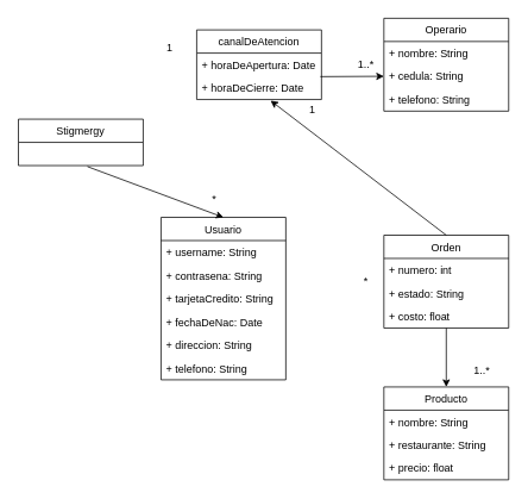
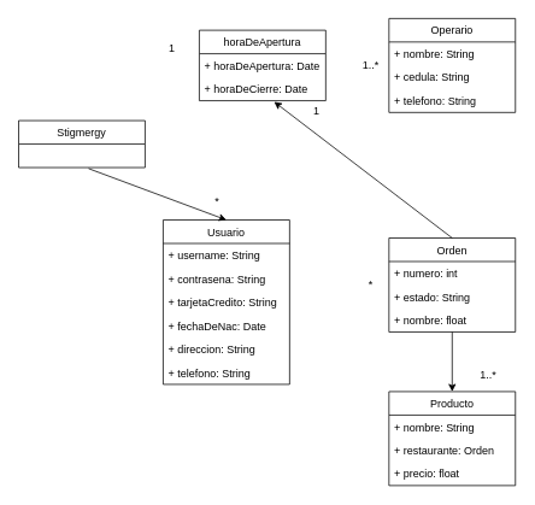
  <mxCell id="0" />
  <mxCell id="1" parent="0" />
  <mxCell id="2" value="Usuario" style="swimlane;fontStyle=0;childLayout=stackLayout;horizontal=1;startSize=26;fillColor=none;horizontalStack=0;resizeParent=1;resizeParentMax=0;resizeLast=0;collapsible=1;marginBottom=0;" vertex="1" parent="1"><mxGeometry x="180" y="243" width="140" height="182" as="geometry" /></mxCell>
  <mxCell id="3" value="+ username: String" style="text;strokeColor=none;fillColor=none;align=left;verticalAlign=top;spacingLeft=4;spacingRight=4;overflow=hidden;rotatable=0;points=[[0,0.5],[1,0.5]];portConstraint=eastwest;" vertex="1" parent="2"><mxGeometry y="26" width="140" height="26" as="geometry" /></mxCell>
  <mxCell id="4" value="+ contrasena: String" style="text;strokeColor=none;fillColor=none;align=left;verticalAlign=top;spacingLeft=4;spacingRight=4;overflow=hidden;rotatable=0;points=[[0,0.5],[1,0.5]];portConstraint=eastwest;" vertex="1" parent="2"><mxGeometry y="52" width="140" height="26" as="geometry" /></mxCell>
  <mxCell id="5" value="+ tarjetaCredito: String" style="text;strokeColor=none;fillColor=none;align=left;verticalAlign=top;spacingLeft=4;spacingRight=4;overflow=hidden;rotatable=0;points=[[0,0.5],[1,0.5]];portConstraint=eastwest;" vertex="1" parent="2"><mxGeometry y="78" width="140" height="26" as="geometry" /></mxCell>
  <mxCell id="6" value="+ fechaDeNac: Date" style="text;strokeColor=none;fillColor=none;align=left;verticalAlign=top;spacingLeft=4;spacingRight=4;overflow=hidden;rotatable=0;points=[[0,0.5],[1,0.5]];portConstraint=eastwest;" vertex="1" parent="2"><mxGeometry y="104" width="140" height="26" as="geometry" /></mxCell>
  <mxCell id="7" value="+ direccion: String" style="text;strokeColor=none;fillColor=none;align=left;verticalAlign=top;spacingLeft=4;spacingRight=4;overflow=hidden;rotatable=0;points=[[0,0.5],[1,0.5]];portConstraint=eastwest;" vertex="1" parent="2"><mxGeometry y="130" width="140" height="26" as="geometry" /></mxCell>
  <mxCell id="8" value="+ telefono: String" style="text;strokeColor=none;fillColor=none;align=left;verticalAlign=top;spacingLeft=4;spacingRight=4;overflow=hidden;rotatable=0;points=[[0,0.5],[1,0.5]];portConstraint=eastwest;" vertex="1" parent="2"><mxGeometry y="156" width="140" height="26" as="geometry" /></mxCell>
  <mxCell id="9" value="Stigmergy" style="swimlane;fontStyle=0;childLayout=stackLayout;horizontal=1;startSize=26;fillColor=none;horizontalStack=0;resizeParent=1;resizeParentMax=0;resizeLast=0;collapsible=1;marginBottom=0;" vertex="1" parent="1"><mxGeometry x="20" y="133" width="140" height="52" as="geometry" /></mxCell>
- <mxCell id="10" value="canalDeAtencion" style="swimlane;fontStyle=0;childLayout=stackLayout;horizontal=1;startSize=26;fillColor=none;horizontalStack=0;resizeParent=1;resizeParentMax=0;resizeLast=0;collapsible=1;marginBottom=0;" vertex="1" parent="1"><mxGeometry x="220" y="33" width="140" height="78" as="geometry" /></mxCell>
+ <mxCell id="10" value="horaDeApertura" style="swimlane;fontStyle=0;childLayout=stackLayout;horizontal=1;startSize=26;fillColor=none;horizontalStack=0;resizeParent=1;resizeParentMax=0;resizeLast=0;collapsible=1;marginBottom=0;" vertex="1" parent="1"><mxGeometry x="220" y="33" width="140" height="78" as="geometry" /></mxCell>
  <mxCell id="11" value="+ horaDeApertura: Date" style="text;strokeColor=none;fillColor=none;align=left;verticalAlign=top;spacingLeft=4;spacingRight=4;overflow=hidden;rotatable=0;points=[[0,0.5],[1,0.5]];portConstraint=eastwest;" vertex="1" parent="10"><mxGeometry y="26" width="140" height="26" as="geometry" /></mxCell>
  <mxCell id="12" value="+ horaDeCierre: Date" style="text;strokeColor=none;fillColor=none;align=left;verticalAlign=top;spacingLeft=4;spacingRight=4;overflow=hidden;rotatable=0;points=[[0,0.5],[1,0.5]];portConstraint=eastwest;" vertex="1" parent="10"><mxGeometry y="52" width="140" height="26" as="geometry" /></mxCell>
  <mxCell id="13" value="Operario" style="swimlane;fontStyle=0;childLayout=stackLayout;horizontal=1;startSize=26;fillColor=none;horizontalStack=0;resizeParent=1;resizeParentMax=0;resizeLast=0;collapsible=1;marginBottom=0;" vertex="1" parent="1"><mxGeometry x="430" y="20" width="140" height="104" as="geometry" /></mxCell>
  <mxCell id="14" value="+ nombre: String" style="text;strokeColor=none;fillColor=none;align=left;verticalAlign=top;spacingLeft=4;spacingRight=4;overflow=hidden;rotatable=0;points=[[0,0.5],[1,0.5]];portConstraint=eastwest;" vertex="1" parent="13"><mxGeometry y="26" width="140" height="26" as="geometry" /></mxCell>
  <mxCell id="15" value="+ cedula: String" style="text;strokeColor=none;fillColor=none;align=left;verticalAlign=top;spacingLeft=4;spacingRight=4;overflow=hidden;rotatable=0;points=[[0,0.5],[1,0.5]];portConstraint=eastwest;" vertex="1" parent="13"><mxGeometry y="52" width="140" height="26" as="geometry" /></mxCell>
  <mxCell id="16" value="+ telefono: String" style="text;strokeColor=none;fillColor=none;align=left;verticalAlign=top;spacingLeft=4;spacingRight=4;overflow=hidden;rotatable=0;points=[[0,0.5],[1,0.5]];portConstraint=eastwest;" vertex="1" parent="13"><mxGeometry y="78" width="140" height="26" as="geometry" /></mxCell>
  <mxCell id="17" value="Orden" style="swimlane;fontStyle=0;childLayout=stackLayout;horizontal=1;startSize=26;fillColor=none;horizontalStack=0;resizeParent=1;resizeParentMax=0;resizeLast=0;collapsible=1;marginBottom=0;" vertex="1" parent="1"><mxGeometry x="430" y="263" width="140" height="104" as="geometry" /></mxCell>
  <mxCell id="18" value="+ numero: int" style="text;strokeColor=none;fillColor=none;align=left;verticalAlign=top;spacingLeft=4;spacingRight=4;overflow=hidden;rotatable=0;points=[[0,0.5],[1,0.5]];portConstraint=eastwest;" vertex="1" parent="17"><mxGeometry y="26" width="140" height="26" as="geometry" /></mxCell>
  <mxCell id="19" value="+ estado: String" style="text;strokeColor=none;fillColor=none;align=left;verticalAlign=top;spacingLeft=4;spacingRight=4;overflow=hidden;rotatable=0;points=[[0,0.5],[1,0.5]];portConstraint=eastwest;" vertex="1" parent="17"><mxGeometry y="52" width="140" height="26" as="geometry" /></mxCell>
- <mxCell id="20" value="+ costo: float" style="text;strokeColor=none;fillColor=none;align=left;verticalAlign=top;spacingLeft=4;spacingRight=4;overflow=hidden;rotatable=0;points=[[0,0.5],[1,0.5]];portConstraint=eastwest;" vertex="1" parent="17"><mxGeometry y="78" width="140" height="26" as="geometry" /></mxCell>
+ <mxCell id="20" value="+ nombre: float" style="text;strokeColor=none;fillColor=none;align=left;verticalAlign=top;spacingLeft=4;spacingRight=4;overflow=hidden;rotatable=0;points=[[0,0.5],[1,0.5]];portConstraint=eastwest;" vertex="1" parent="17"><mxGeometry y="78" width="140" height="26" as="geometry" /></mxCell>
  <mxCell id="21" value="Producto" style="swimlane;fontStyle=0;childLayout=stackLayout;horizontal=1;startSize=26;fillColor=none;horizontalStack=0;resizeParent=1;resizeParentMax=0;resizeLast=0;collapsible=1;marginBottom=0;" vertex="1" parent="1"><mxGeometry x="430" y="433" width="140" height="104" as="geometry" /></mxCell>
  <mxCell id="22" value="+ nombre: String" style="text;strokeColor=none;fillColor=none;align=left;verticalAlign=top;spacingLeft=4;spacingRight=4;overflow=hidden;rotatable=0;points=[[0,0.5],[1,0.5]];portConstraint=eastwest;" vertex="1" parent="21"><mxGeometry y="26" width="140" height="26" as="geometry" /></mxCell>
- <mxCell id="23" value="+ restaurante: String" style="text;strokeColor=none;fillColor=none;align=left;verticalAlign=top;spacingLeft=4;spacingRight=4;overflow=hidden;rotatable=0;points=[[0,0.5],[1,0.5]];portConstraint=eastwest;" vertex="1" parent="21"><mxGeometry y="52" width="140" height="26" as="geometry" /></mxCell>
+ <mxCell id="23" value="+ restaurante: Orden" style="text;strokeColor=none;fillColor=none;align=left;verticalAlign=top;spacingLeft=4;spacingRight=4;overflow=hidden;rotatable=0;points=[[0,0.5],[1,0.5]];portConstraint=eastwest;" vertex="1" parent="21"><mxGeometry y="52" width="140" height="26" as="geometry" /></mxCell>
  <mxCell id="24" value="+ precio: float" style="text;strokeColor=none;fillColor=none;align=left;verticalAlign=top;spacingLeft=4;spacingRight=4;overflow=hidden;rotatable=0;points=[[0,0.5],[1,0.5]];portConstraint=eastwest;" vertex="1" parent="21"><mxGeometry y="78" width="140" height="26" as="geometry" /></mxCell>
  <mxCell id="25" value="" style="endArrow=classic;html=1;exitX=0.553;exitY=1.043;exitDx=0;exitDy=0;exitPerimeter=0;entryX=0.5;entryY=0;entryDx=0;entryDy=0;" edge="1" parent="1" target="2"><mxGeometry width="50" height="50" relative="1" as="geometry"><mxPoint x="97.42" y="186.118" as="sourcePoint" /><mxPoint x="350" y="233" as="targetPoint" /></mxGeometry></mxCell>
  <mxCell id="26" value="" style="endArrow=classic;html=1;entryX=0.592;entryY=1.046;entryDx=0;entryDy=0;entryPerimeter=0;" edge="1" parent="1" target="12"><mxGeometry width="50" height="50" relative="1" as="geometry"><mxPoint x="500" y="263" as="sourcePoint" /><mxPoint x="440" y="338" as="targetPoint" /></mxGeometry></mxCell>
  <mxCell id="27" value="" style="endArrow=classic;html=1;exitX=1;exitY=0.5;exitDx=0;exitDy=0;entryX=0.5;entryY=0;entryDx=0;entryDy=0;" edge="1" parent="1" target="21"><mxGeometry width="50" height="50" relative="1" as="geometry"><mxPoint x="500" y="367" as="sourcePoint" /><mxPoint x="610" y="361" as="targetPoint" /></mxGeometry></mxCell>
- <mxCell id="28" value="" style="endArrow=classic;html=1;entryX=0;entryY=0.5;entryDx=0;entryDy=0;exitX=0.991;exitY=0.014;exitDx=0;exitDy=0;exitPerimeter=0;" edge="1" parent="1" source="12" target="15"><mxGeometry width="50" height="50" relative="1" as="geometry"><mxPoint x="390" y="153" as="sourcePoint" /><mxPoint x="410" y="83" as="targetPoint" /></mxGeometry></mxCell>
  <mxCell id="29" value="1" style="text;html=1;strokeColor=none;fillColor=none;align=center;verticalAlign=middle;whiteSpace=wrap;rounded=0;" vertex="1" parent="1"><mxGeometry x="170" y="43" width="40" height="20" as="geometry" /></mxCell>
  <mxCell id="30" value="*" style="text;html=1;strokeColor=none;fillColor=none;align=center;verticalAlign=middle;whiteSpace=wrap;rounded=0;" vertex="1" parent="1"><mxGeometry x="220" y="213" width="40" height="20" as="geometry" /></mxCell>
  <mxCell id="31" value="*" style="text;html=1;strokeColor=none;fillColor=none;align=center;verticalAlign=middle;whiteSpace=wrap;rounded=0;" vertex="1" parent="1"><mxGeometry x="390" y="305" width="40" height="20" as="geometry" /></mxCell>
  <mxCell id="32" value="1..*" style="text;html=1;strokeColor=none;fillColor=none;align=center;verticalAlign=middle;whiteSpace=wrap;rounded=0;" vertex="1" parent="1"><mxGeometry x="520" y="405" width="40" height="20" as="geometry" /></mxCell>
  <mxCell id="33" value="1" style="text;html=1;strokeColor=none;fillColor=none;align=center;verticalAlign=middle;whiteSpace=wrap;rounded=0;" vertex="1" parent="1"><mxGeometry x="330" y="113" width="40" height="20" as="geometry" /></mxCell>
  <mxCell id="34" value="1..*" style="text;html=1;strokeColor=none;fillColor=none;align=center;verticalAlign=middle;whiteSpace=wrap;rounded=0;" vertex="1" parent="1"><mxGeometry x="390" y="62" width="40" height="20" as="geometry" /></mxCell>
